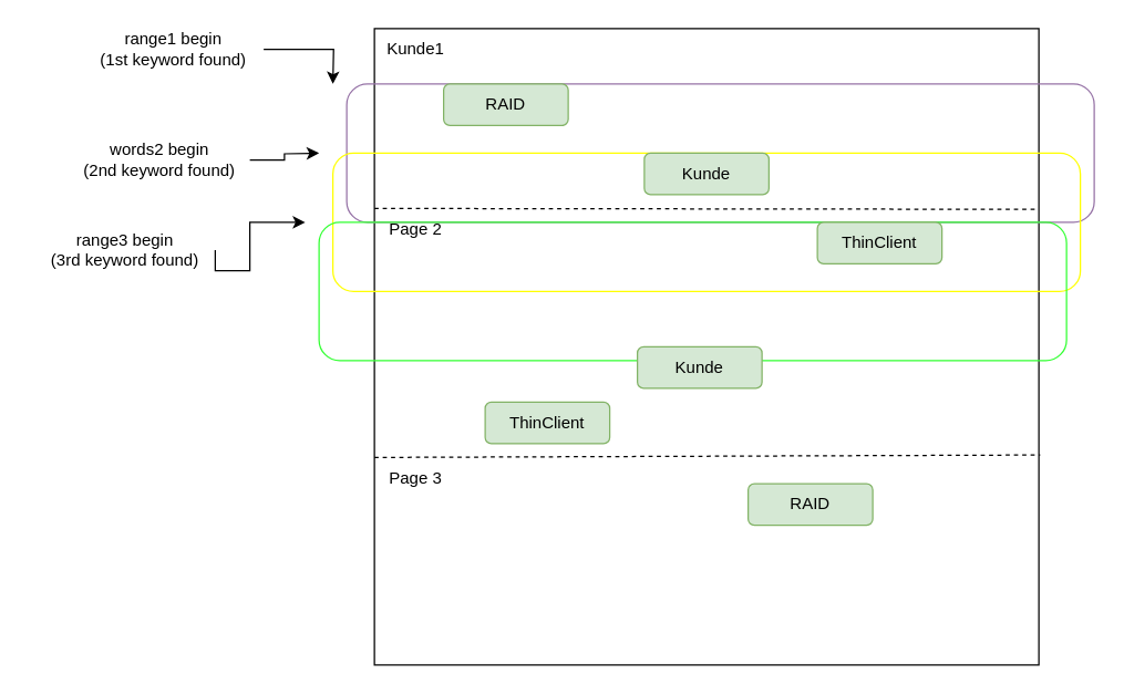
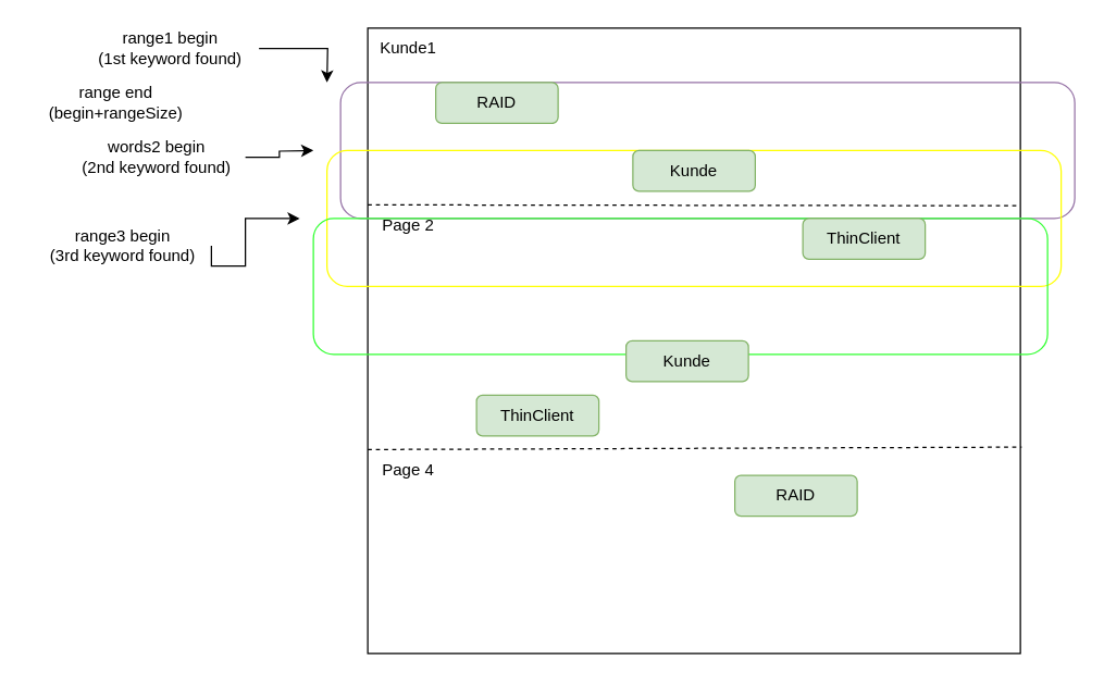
  <mxCell id="0" />
  <mxCell id="1" value="document" parent="0" />
  <mxCell id="2" value="" style="rounded=0;whiteSpace=wrap;html=1;" vertex="1" parent="1"><mxGeometry x="270" y="20" width="480" height="460" as="geometry" /></mxCell>
- <mxCell id="3" value="Page 3" style="text;html=1;strokeColor=none;fillColor=none;align=center;verticalAlign=middle;whiteSpace=wrap;rounded=0;" vertex="1" parent="1"><mxGeometry x="270" y="330" width="60" height="30" as="geometry" /></mxCell>
+ <mxCell id="3" value="Page 4" style="text;html=1;strokeColor=none;fillColor=none;align=center;verticalAlign=middle;whiteSpace=wrap;rounded=0;" vertex="1" parent="1"><mxGeometry x="270" y="330" width="60" height="30" as="geometry" /></mxCell>
  <mxCell id="4" value="Page 2" style="text;html=1;strokeColor=none;fillColor=none;align=center;verticalAlign=middle;whiteSpace=wrap;rounded=0;" vertex="1" parent="1"><mxGeometry x="270" y="150" width="60" height="30" as="geometry" /></mxCell>
  <mxCell id="5" value="Kunde1" style="text;html=1;strokeColor=none;fillColor=none;align=center;verticalAlign=middle;whiteSpace=wrap;rounded=0;" vertex="1" parent="1"><mxGeometry x="270" y="20" width="60" height="30" as="geometry" /></mxCell>
  <mxCell id="6" value="ranges" parent="0" />
  <mxCell id="7" value="" style="rounded=1;whiteSpace=wrap;html=1;fillColor=none;strokeColor=#9673a6;" vertex="1" parent="6"><mxGeometry x="250" y="60" width="540" height="100" as="geometry" /></mxCell>
  <mxCell id="8" value="" style="rounded=1;whiteSpace=wrap;html=1;fillColor=none;strokeColor=#FFFF00;" vertex="1" parent="6"><mxGeometry x="240" y="110" width="540" height="100" as="geometry" /></mxCell>
  <mxCell id="9" value="" style="rounded=1;whiteSpace=wrap;html=1;fillColor=none;strokeColor=#33FF33;" vertex="1" parent="6"><mxGeometry x="230" y="160" width="540" height="100" as="geometry" /></mxCell>
  <mxCell id="10" value="words" parent="0" />
  <mxCell id="11" value="" style="endArrow=none;dashed=1;html=1;rounded=0;entryX=0.998;entryY=0.284;entryDx=0;entryDy=0;entryPerimeter=0;" edge="1" parent="10" target="2"><mxGeometry width="50" height="50" relative="1" as="geometry"><mxPoint x="270" y="150" as="sourcePoint" /><mxPoint x="540" y="150" as="targetPoint" /></mxGeometry></mxCell>
  <mxCell id="12" value="" style="endArrow=none;dashed=1;html=1;rounded=0;entryX=1.002;entryY=0.67;entryDx=0;entryDy=0;entryPerimeter=0;" edge="1" parent="10" target="2"><mxGeometry width="50" height="50" relative="1" as="geometry"><mxPoint x="270" y="330" as="sourcePoint" /><mxPoint x="540" y="330" as="targetPoint" /></mxGeometry></mxCell>
  <mxCell id="13" value="RAID" style="rounded=1;whiteSpace=wrap;html=1;fillColor=#d5e8d4;strokeColor=#82b366;" vertex="1" parent="10"><mxGeometry x="320" y="60" width="90" height="30" as="geometry" /></mxCell>
  <mxCell id="14" value="Kunde" style="rounded=1;whiteSpace=wrap;html=1;fillColor=#d5e8d4;strokeColor=#82b366;" vertex="1" parent="10"><mxGeometry x="465" y="110" width="90" height="30" as="geometry" /></mxCell>
  <mxCell id="15" value="Kunde" style="rounded=1;whiteSpace=wrap;html=1;fillColor=#d5e8d4;strokeColor=#82b366;" vertex="1" parent="10"><mxGeometry x="460" y="250" width="90" height="30" as="geometry" /></mxCell>
  <mxCell id="16" value="ThinClient" style="rounded=1;whiteSpace=wrap;html=1;fillColor=#d5e8d4;strokeColor=#82b366;" vertex="1" parent="10"><mxGeometry x="350" y="290" width="90" height="30" as="geometry" /></mxCell>
  <mxCell id="17" value="RAID" style="rounded=1;whiteSpace=wrap;html=1;fillColor=#d5e8d4;strokeColor=#82b366;" vertex="1" parent="10"><mxGeometry x="540" y="349" width="90" height="30" as="geometry" /></mxCell>
  <mxCell id="18" value="ThinClient" style="rounded=1;whiteSpace=wrap;html=1;fillColor=#d5e8d4;strokeColor=#82b366;" vertex="1" parent="10"><mxGeometry x="590" y="160" width="90" height="30" as="geometry" /></mxCell>
  <mxCell id="19" style="edgeStyle=orthogonalEdgeStyle;rounded=0;orthogonalLoop=1;jettySize=auto;html=1;exitX=1;exitY=0.5;exitDx=0;exitDy=0;" edge="1" parent="10" source="20"><mxGeometry relative="1" as="geometry"><mxPoint x="240" y="60" as="targetPoint" /></mxGeometry></mxCell>
  <mxCell id="20" value="range1 begin&lt;br&gt;(1st keyword&amp;nbsp;found)" style="text;html=1;strokeColor=none;fillColor=none;align=center;verticalAlign=middle;whiteSpace=wrap;rounded=0;" vertex="1" parent="10"><mxGeometry x="60" y="20" width="130" height="30" as="geometry" /></mxCell>
+ <mxCell id="21" value="range end (begin+rangeSize)" style="text;html=1;strokeColor=none;fillColor=none;align=center;verticalAlign=middle;whiteSpace=wrap;rounded=0;" vertex="1" parent="10"><mxGeometry x="20" y="60" width="130" height="30" as="geometry" /></mxCell>
  <mxCell id="22" style="edgeStyle=orthogonalEdgeStyle;rounded=0;orthogonalLoop=1;jettySize=auto;html=1;exitX=1;exitY=0.5;exitDx=0;exitDy=0;" edge="1" parent="10" source="23"><mxGeometry relative="1" as="geometry"><mxPoint x="230" y="110" as="targetPoint" /></mxGeometry></mxCell>
  <mxCell id="23" value="words2 begin&lt;br&gt;(2nd keyword&amp;nbsp;found)" style="text;html=1;strokeColor=none;fillColor=none;align=center;verticalAlign=middle;whiteSpace=wrap;rounded=0;" vertex="1" parent="10"><mxGeometry x="50" y="100" width="130" height="30" as="geometry" /></mxCell>
  <mxCell id="24" style="edgeStyle=orthogonalEdgeStyle;rounded=0;orthogonalLoop=1;jettySize=auto;html=1;exitX=1;exitY=0.5;exitDx=0;exitDy=0;" edge="1" parent="10" source="25"><mxGeometry relative="1" as="geometry"><mxPoint x="220" y="160" as="targetPoint" /><Array as="points"><mxPoint x="180" y="195" /><mxPoint x="180" y="160" /></Array></mxGeometry></mxCell>
  <mxCell id="25" value="range3 begin&lt;br&gt;(3rd keyword&amp;nbsp;found)" style="text;html=1;strokeColor=none;fillColor=none;align=center;verticalAlign=middle;whiteSpace=wrap;rounded=0;" vertex="1" parent="10"><mxGeometry x="25" y="165" width="130" height="30" as="geometry" /></mxCell>
